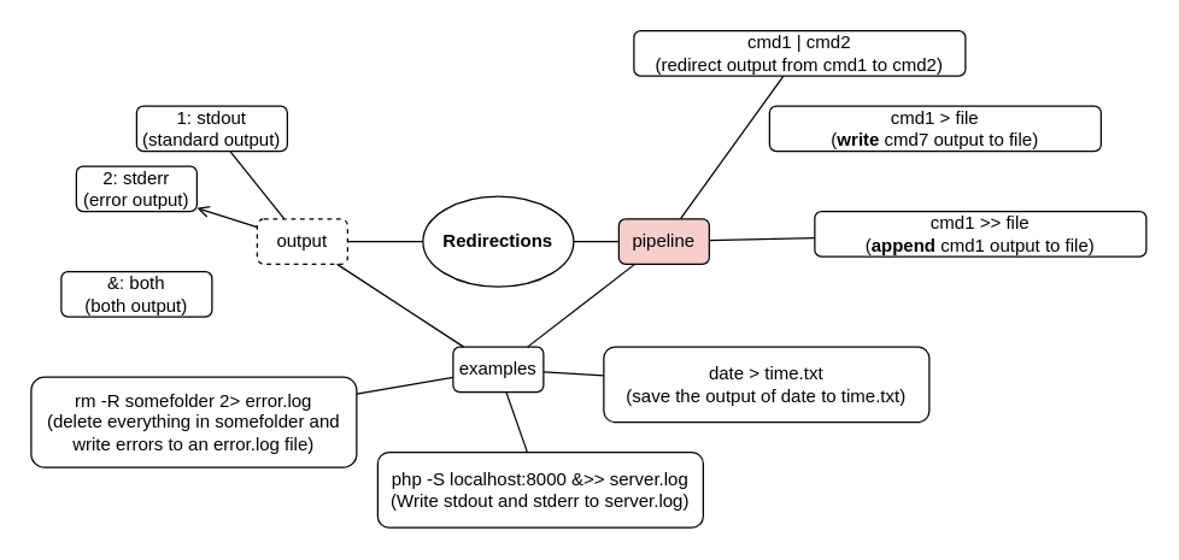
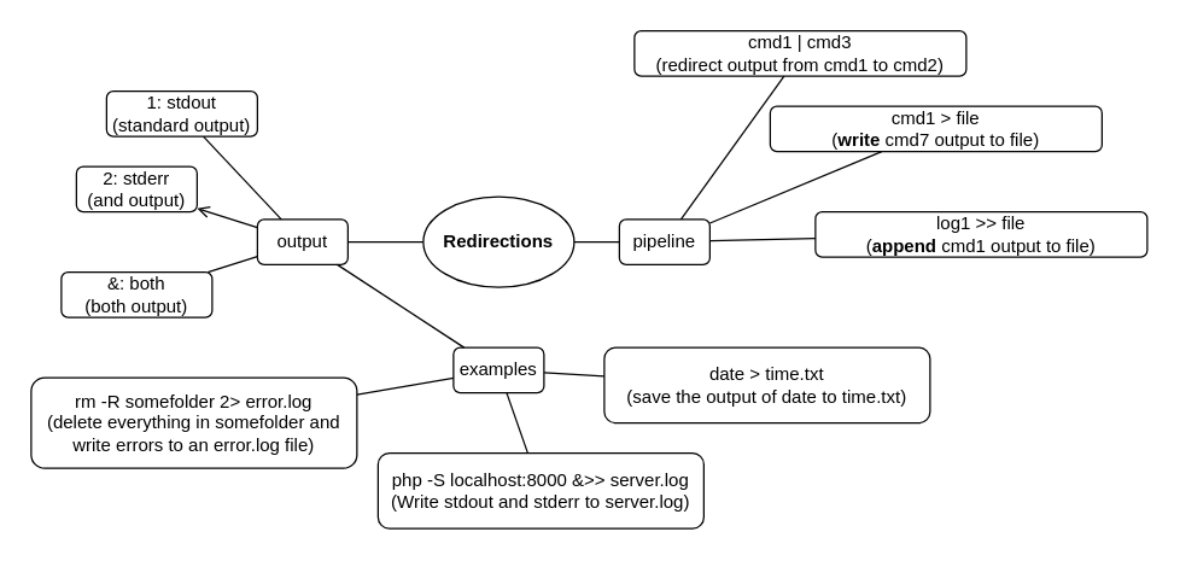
  <mxCell id="0" />
  <mxCell id="1" parent="0" />
  <mxCell id="2" value="Redirections" style="ellipse;whiteSpace=wrap;html=1;fontStyle=1" parent="1" vertex="1"><mxGeometry x="280" y="130" width="100" height="60" as="geometry" /></mxCell>
- <mxCell id="3" value="pipeline" style="rounded=1;whiteSpace=wrap;html=1;fillColor=#f8cecc;" vertex="1" parent="1"><mxGeometry x="410" y="145" width="60" height="30" as="geometry" /></mxCell>
- <mxCell id="4" value="cmd1 | cmd2&lt;br&gt;(redirect output from cmd1 to cmd2)" style="rounded=1;whiteSpace=wrap;html=1;" vertex="1" parent="1"><mxGeometry x="420" y="20" width="220" height="30" as="geometry" /></mxCell>
+ <mxCell id="3" value="pipeline" style="rounded=1;whiteSpace=wrap;html=1;" vertex="1" parent="1"><mxGeometry x="410" y="145" width="60" height="30" as="geometry" /></mxCell>
+ <mxCell id="4" value="cmd1 | cmd3&lt;br&gt;(redirect output from cmd1 to cmd2)" style="rounded=1;whiteSpace=wrap;html=1;" vertex="1" parent="1"><mxGeometry x="420" y="20" width="220" height="30" as="geometry" /></mxCell>
  <mxCell id="5" value="cmd1 &amp;gt; file&lt;br&gt;(&lt;b&gt;write&lt;/b&gt; cmd7 output to file)" style="rounded=1;whiteSpace=wrap;html=1;" vertex="1" parent="1"><mxGeometry x="510" y="70" width="220" height="30" as="geometry" /></mxCell>
- <mxCell id="6" value="cmd1 &amp;gt;&amp;gt; file&lt;br&gt;(&lt;b&gt;append &lt;/b&gt;cmd1 output to file)" style="rounded=1;whiteSpace=wrap;html=1;" vertex="1" parent="1"><mxGeometry x="540" y="140" width="220" height="30" as="geometry" /></mxCell>
- <mxCell id="7" value="output" style="rounded=1;whiteSpace=wrap;html=1;dashed=1;" vertex="1" parent="1"><mxGeometry x="170" y="145" width="60" height="30" as="geometry" /></mxCell>
- <mxCell id="8" value="1: stdout&lt;br&gt;(standard output)" style="rounded=1;whiteSpace=wrap;html=1;" vertex="1" parent="1"><mxGeometry x="90" y="70" width="100" height="30" as="geometry" /></mxCell>
- <mxCell id="9" value="2: stderr&lt;br&gt;(error output)" style="rounded=1;whiteSpace=wrap;html=1;" vertex="1" parent="1"><mxGeometry x="50" y="110" width="80" height="30" as="geometry" /></mxCell>
+ <mxCell id="6" value="log1 &amp;gt;&amp;gt; file&lt;br&gt;(&lt;b&gt;append &lt;/b&gt;cmd1 output to file)" style="rounded=1;whiteSpace=wrap;html=1;" vertex="1" parent="1"><mxGeometry x="540" y="140" width="220" height="30" as="geometry" /></mxCell>
+ <mxCell id="7" value="output" style="rounded=1;whiteSpace=wrap;html=1;" vertex="1" parent="1"><mxGeometry x="170" y="145" width="60" height="30" as="geometry" /></mxCell>
+ <mxCell id="8" value="1: stdout&lt;br&gt;(standard output)" style="rounded=1;whiteSpace=wrap;html=1;" vertex="1" parent="1"><mxGeometry x="70" y="60" width="100" height="30" as="geometry" /></mxCell>
+ <mxCell id="9" value="2: stderr&lt;br&gt;(and output)" style="rounded=1;whiteSpace=wrap;html=1;" vertex="1" parent="1"><mxGeometry x="50" y="110" width="80" height="30" as="geometry" /></mxCell>
  <mxCell id="10" value="examples" style="rounded=1;whiteSpace=wrap;html=1;" vertex="1" parent="1"><mxGeometry x="300" y="230" width="60" height="30" as="geometry" /></mxCell>
  <mxCell id="11" value="" style="endArrow=none;html=1;" edge="1" parent="1" source="10" target="7"><mxGeometry width="50" height="50" relative="1" as="geometry"><mxPoint x="520" y="330" as="sourcePoint" /><mxPoint x="570" y="280" as="targetPoint" /></mxGeometry></mxCell>
- <mxCell id="12" value="" style="endArrow=none;html=1;" edge="1" parent="1" source="10" target="3"><mxGeometry width="50" height="50" relative="1" as="geometry"><mxPoint x="317.059" y="240" as="sourcePoint" /><mxPoint x="232.941" y="185" as="targetPoint" /></mxGeometry></mxCell>
  <mxCell id="13" value="rm -R somefolder 2&amp;gt; error.log&lt;br&gt;(delete everything in somefolder and write errors to an error.log file)" style="rounded=1;whiteSpace=wrap;html=1;" vertex="1" parent="1"><mxGeometry x="20" y="250" width="216" height="60" as="geometry" /></mxCell>
  <mxCell id="14" value="php -S localhost:8000 &amp;amp;&amp;gt;&amp;gt; server.log&lt;br&gt;(Write stdout and stderr to server.log)" style="rounded=1;whiteSpace=wrap;html=1;" vertex="1" parent="1"><mxGeometry x="250" y="300" width="216" height="50" as="geometry" /></mxCell>
  <mxCell id="15" value="&amp;amp;: both&lt;br&gt;(both output)" style="rounded=1;whiteSpace=wrap;html=1;" vertex="1" parent="1"><mxGeometry x="40" y="180" width="100" height="30" as="geometry" /></mxCell>
  <mxCell id="16" value="date &amp;gt; time.txt&lt;br&gt;(save the output of date to time.txt)" style="rounded=1;whiteSpace=wrap;html=1;" vertex="1" parent="1"><mxGeometry x="400" y="230" width="216" height="50" as="geometry" /></mxCell>
  <mxCell id="17" value="" style="endArrow=none;html=1;" edge="1" parent="1" source="2" target="7"><mxGeometry width="50" height="50" relative="1" as="geometry"><mxPoint x="317.059" y="240" as="sourcePoint" /><mxPoint x="232.941" y="185" as="targetPoint" /></mxGeometry></mxCell>
  <mxCell id="18" value="" style="endArrow=none;html=1;" edge="1" parent="1" source="3" target="2"><mxGeometry width="50" height="50" relative="1" as="geometry"><mxPoint x="327.059" y="250" as="sourcePoint" /><mxPoint x="242.941" y="195" as="targetPoint" /></mxGeometry></mxCell>
  <mxCell id="19" value="" style="endArrow=none;html=1;" edge="1" parent="1" source="4" target="3"><mxGeometry width="50" height="50" relative="1" as="geometry"><mxPoint x="420" y="170" as="sourcePoint" /><mxPoint x="390" y="170" as="targetPoint" /></mxGeometry></mxCell>
+ <mxCell id="20" value="" style="endArrow=none;html=1;" edge="1" parent="1" source="5" target="3"><mxGeometry width="50" height="50" relative="1" as="geometry"><mxPoint x="571.455" y="130" as="sourcePoint" /><mxPoint x="480" y="160.12" as="targetPoint" /></mxGeometry></mxCell>
  <mxCell id="21" value="" style="endArrow=none;html=1;" edge="1" parent="1" source="6" target="3"><mxGeometry width="50" height="50" relative="1" as="geometry"><mxPoint x="507" y="168.293" as="sourcePoint" /><mxPoint x="480" y="169.102" as="targetPoint" /></mxGeometry></mxCell>
  <mxCell id="22" value="" style="endArrow=none;html=1;" edge="1" parent="1" source="7" target="8"><mxGeometry width="50" height="50" relative="1" as="geometry"><mxPoint x="561.333" y="200" as="sourcePoint" /><mxPoint x="480" y="178.084" as="targetPoint" /></mxGeometry></mxCell>
  <mxCell id="23" value="" style="endArrow=open;html=1;" edge="1" parent="1" source="7" target="9"><mxGeometry width="50" height="50" relative="1" as="geometry"><mxPoint x="180" y="157.727" as="sourcePoint" /><mxPoint x="136.667" y="140" as="targetPoint" /></mxGeometry></mxCell>
+ <mxCell id="24" value="" style="endArrow=none;html=1;" edge="1" parent="1" source="7" target="15"><mxGeometry width="50" height="50" relative="1" as="geometry"><mxPoint x="180" y="168.5" as="sourcePoint" /><mxPoint x="150" y="167" as="targetPoint" /></mxGeometry></mxCell>
  <mxCell id="25" value="" style="endArrow=none;html=1;" edge="1" parent="1" source="10" target="13"><mxGeometry width="50" height="50" relative="1" as="geometry"><mxPoint x="180" y="179.545" as="sourcePoint" /><mxPoint x="147.143" y="190" as="targetPoint" /></mxGeometry></mxCell>
  <mxCell id="26" value="" style="endArrow=none;html=1;" edge="1" parent="1" source="10" target="14"><mxGeometry width="50" height="50" relative="1" as="geometry"><mxPoint x="310" y="262.933" as="sourcePoint" /><mxPoint x="240" y="281.442" as="targetPoint" /></mxGeometry></mxCell>
  <mxCell id="27" value="" style="endArrow=none;html=1;" edge="1" parent="1" source="10" target="16"><mxGeometry width="50" height="50" relative="1" as="geometry"><mxPoint x="345.25" y="270" as="sourcePoint" /><mxPoint x="359.25" y="310" as="targetPoint" /></mxGeometry></mxCell>
